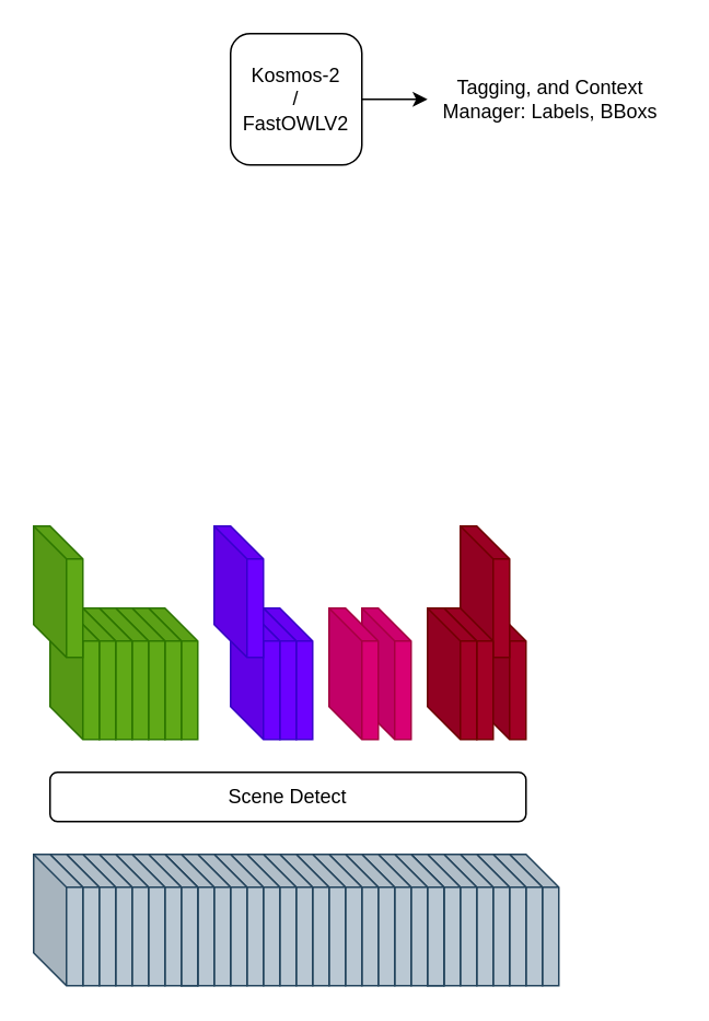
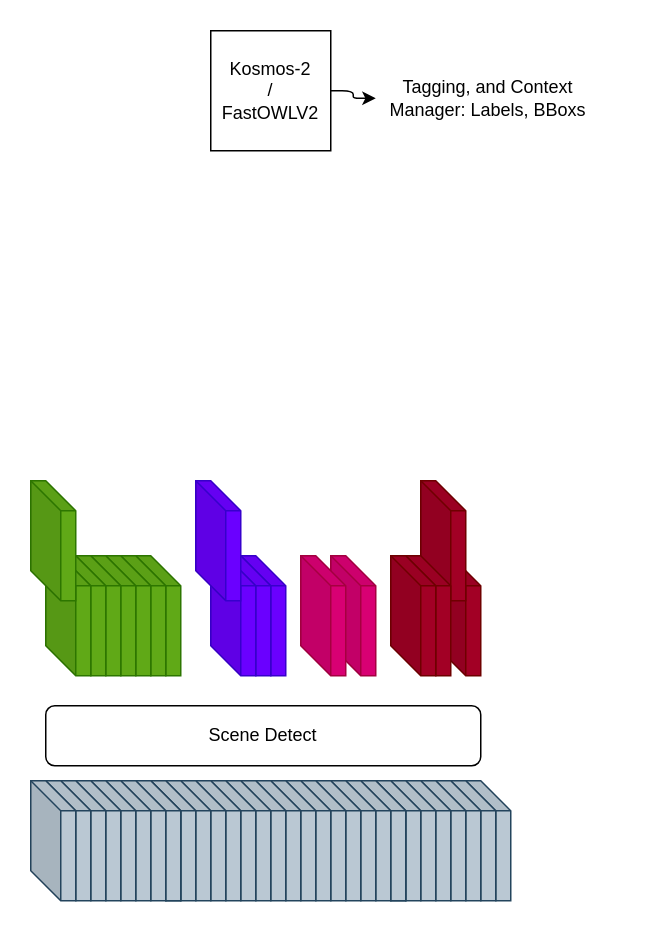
  <mxCell id="0" />
  <mxCell id="1" parent="0" />
  <mxCell id="2" value="" style="shape=cube;whiteSpace=wrap;html=1;boundedLbl=1;backgroundOutline=1;darkOpacity=0.05;darkOpacity2=0.1;fillColor=#bac8d3;strokeColor=#23445d;" vertex="1" parent="1"><mxGeometry x="310" y="520" width="30" height="80" as="geometry" /></mxCell>
  <mxCell id="3" value="" style="shape=cube;whiteSpace=wrap;html=1;boundedLbl=1;backgroundOutline=1;darkOpacity=0.05;darkOpacity2=0.1;fillColor=#bac8d3;strokeColor=#23445d;" vertex="1" parent="1"><mxGeometry x="300" y="520" width="30" height="80" as="geometry" /></mxCell>
  <mxCell id="4" value="" style="shape=cube;whiteSpace=wrap;html=1;boundedLbl=1;backgroundOutline=1;darkOpacity=0.05;darkOpacity2=0.1;fillColor=#bac8d3;strokeColor=#23445d;" vertex="1" parent="1"><mxGeometry x="290" y="520" width="30" height="80" as="geometry" /></mxCell>
  <mxCell id="5" value="" style="shape=cube;whiteSpace=wrap;html=1;boundedLbl=1;backgroundOutline=1;darkOpacity=0.05;darkOpacity2=0.1;fillColor=#bac8d3;strokeColor=#23445d;" vertex="1" parent="1"><mxGeometry x="280" y="520" width="30" height="80" as="geometry" /></mxCell>
  <mxCell id="6" value="" style="shape=cube;whiteSpace=wrap;html=1;boundedLbl=1;backgroundOutline=1;darkOpacity=0.05;darkOpacity2=0.1;fillColor=#bac8d3;strokeColor=#23445d;" vertex="1" parent="1"><mxGeometry x="270" y="520" width="30" height="80" as="geometry" /></mxCell>
  <mxCell id="7" value="" style="shape=cube;whiteSpace=wrap;html=1;boundedLbl=1;backgroundOutline=1;darkOpacity=0.05;darkOpacity2=0.1;fillColor=#bac8d3;strokeColor=#23445d;" vertex="1" parent="1"><mxGeometry x="260" y="520" width="30" height="80" as="geometry" /></mxCell>
  <mxCell id="8" value="" style="shape=cube;whiteSpace=wrap;html=1;boundedLbl=1;backgroundOutline=1;darkOpacity=0.05;darkOpacity2=0.1;fillColor=#bac8d3;strokeColor=#23445d;" vertex="1" parent="1"><mxGeometry x="250" y="520" width="30" height="80" as="geometry" /></mxCell>
  <mxCell id="9" value="" style="shape=cube;whiteSpace=wrap;html=1;boundedLbl=1;backgroundOutline=1;darkOpacity=0.05;darkOpacity2=0.1;fillColor=#bac8d3;strokeColor=#23445d;" vertex="1" parent="1"><mxGeometry x="240" y="520" width="30" height="80" as="geometry" /></mxCell>
  <mxCell id="10" value="" style="shape=cube;whiteSpace=wrap;html=1;boundedLbl=1;backgroundOutline=1;darkOpacity=0.05;darkOpacity2=0.1;fillColor=#bac8d3;strokeColor=#23445d;" vertex="1" parent="1"><mxGeometry x="240" y="520" width="30" height="80" as="geometry" /></mxCell>
  <mxCell id="11" value="" style="shape=cube;whiteSpace=wrap;html=1;boundedLbl=1;backgroundOutline=1;darkOpacity=0.05;darkOpacity2=0.1;fillColor=#bac8d3;strokeColor=#23445d;" vertex="1" parent="1"><mxGeometry x="230" y="520" width="30" height="80" as="geometry" /></mxCell>
  <mxCell id="12" value="" style="shape=cube;whiteSpace=wrap;html=1;boundedLbl=1;backgroundOutline=1;darkOpacity=0.05;darkOpacity2=0.1;fillColor=#bac8d3;strokeColor=#23445d;" vertex="1" parent="1"><mxGeometry x="220" y="520" width="30" height="80" as="geometry" /></mxCell>
  <mxCell id="13" value="" style="shape=cube;whiteSpace=wrap;html=1;boundedLbl=1;backgroundOutline=1;darkOpacity=0.05;darkOpacity2=0.1;fillColor=#bac8d3;strokeColor=#23445d;" vertex="1" parent="1"><mxGeometry x="210" y="520" width="30" height="80" as="geometry" /></mxCell>
  <mxCell id="14" value="" style="shape=cube;whiteSpace=wrap;html=1;boundedLbl=1;backgroundOutline=1;darkOpacity=0.05;darkOpacity2=0.1;fillColor=#bac8d3;strokeColor=#23445d;" vertex="1" parent="1"><mxGeometry x="200" y="520" width="30" height="80" as="geometry" /></mxCell>
  <mxCell id="15" value="" style="shape=cube;whiteSpace=wrap;html=1;boundedLbl=1;backgroundOutline=1;darkOpacity=0.05;darkOpacity2=0.1;fillColor=#bac8d3;strokeColor=#23445d;" vertex="1" parent="1"><mxGeometry x="190" y="520" width="30" height="80" as="geometry" /></mxCell>
  <mxCell id="16" value="" style="shape=cube;whiteSpace=wrap;html=1;boundedLbl=1;backgroundOutline=1;darkOpacity=0.05;darkOpacity2=0.1;fillColor=#bac8d3;strokeColor=#23445d;" vertex="1" parent="1"><mxGeometry x="180" y="520" width="30" height="80" as="geometry" /></mxCell>
  <mxCell id="17" value="" style="shape=cube;whiteSpace=wrap;html=1;boundedLbl=1;backgroundOutline=1;darkOpacity=0.05;darkOpacity2=0.1;fillColor=#bac8d3;strokeColor=#23445d;" vertex="1" parent="1"><mxGeometry x="170" y="520" width="30" height="80" as="geometry" /></mxCell>
  <mxCell id="18" style="edgeStyle=orthogonalEdgeStyle;html=1;exitX=1;exitY=0.5;exitDx=0;exitDy=0;entryX=0;entryY=0.5;entryDx=0;entryDy=0;" edge="1" parent="1" source="19" target="55"><mxGeometry relative="1" as="geometry" /></mxCell>
- <mxCell id="19" value="Kosmos-2&lt;br&gt;/&lt;br&gt;FastOWLV2" style="whiteSpace=wrap;html=1;rounded=1;" vertex="1" parent="1"><mxGeometry x="140" y="20" width="80" height="80" as="geometry" /></mxCell>
+ <mxCell id="19" value="Kosmos-2&lt;br&gt;/&lt;br&gt;FastOWLV2" style="rounded=0;whiteSpace=wrap;html=1;" vertex="1" parent="1"><mxGeometry x="140" y="20" width="80" height="80" as="geometry" /></mxCell>
  <mxCell id="20" value="" style="shape=cube;whiteSpace=wrap;html=1;boundedLbl=1;backgroundOutline=1;darkOpacity=0.05;darkOpacity2=0.1;fillColor=#60a917;fontColor=#ffffff;strokeColor=#2D7600;" vertex="1" parent="1"><mxGeometry x="90" y="370" width="30" height="80" as="geometry" /></mxCell>
  <mxCell id="21" value="" style="shape=cube;whiteSpace=wrap;html=1;boundedLbl=1;backgroundOutline=1;darkOpacity=0.05;darkOpacity2=0.1;fillColor=#60a917;fontColor=#ffffff;strokeColor=#2D7600;" vertex="1" parent="1"><mxGeometry x="80" y="370" width="30" height="80" as="geometry" /></mxCell>
  <mxCell id="22" value="" style="shape=cube;whiteSpace=wrap;html=1;boundedLbl=1;backgroundOutline=1;darkOpacity=0.05;darkOpacity2=0.1;fillColor=#60a917;fontColor=#ffffff;strokeColor=#2D7600;" vertex="1" parent="1"><mxGeometry x="70" y="370" width="30" height="80" as="geometry" /></mxCell>
  <mxCell id="23" value="" style="shape=cube;whiteSpace=wrap;html=1;boundedLbl=1;backgroundOutline=1;darkOpacity=0.05;darkOpacity2=0.1;fillColor=#60a917;fontColor=#ffffff;strokeColor=#2D7600;" vertex="1" parent="1"><mxGeometry x="60" y="370" width="30" height="80" as="geometry" /></mxCell>
  <mxCell id="24" value="" style="shape=cube;whiteSpace=wrap;html=1;boundedLbl=1;backgroundOutline=1;darkOpacity=0.05;darkOpacity2=0.1;fillColor=#60a917;fontColor=#ffffff;strokeColor=#2D7600;" vertex="1" parent="1"><mxGeometry x="50" y="370" width="30" height="80" as="geometry" /></mxCell>
  <mxCell id="25" value="" style="shape=cube;whiteSpace=wrap;html=1;boundedLbl=1;backgroundOutline=1;darkOpacity=0.05;darkOpacity2=0.1;fillColor=#60a917;fontColor=#ffffff;strokeColor=#2D7600;" vertex="1" parent="1"><mxGeometry x="40" y="370" width="30" height="80" as="geometry" /></mxCell>
  <mxCell id="26" value="" style="shape=cube;whiteSpace=wrap;html=1;boundedLbl=1;backgroundOutline=1;darkOpacity=0.05;darkOpacity2=0.1;fillColor=#60a917;fontColor=#ffffff;strokeColor=#2D7600;" vertex="1" parent="1"><mxGeometry x="30" y="370" width="30" height="80" as="geometry" /></mxCell>
  <mxCell id="27" value="" style="shape=cube;whiteSpace=wrap;html=1;boundedLbl=1;backgroundOutline=1;darkOpacity=0.05;darkOpacity2=0.1;fillColor=#60a917;fontColor=#ffffff;strokeColor=#2D7600;" vertex="1" parent="1"><mxGeometry y="320" width="30" height="80" as="geometry" x="20" /></mxCell>
  <mxCell id="28" value="" style="shape=cube;whiteSpace=wrap;html=1;boundedLbl=1;backgroundOutline=1;darkOpacity=0.05;darkOpacity2=0.1;fillColor=#6a00ff;fontColor=#ffffff;strokeColor=#3700CC;" vertex="1" parent="1"><mxGeometry x="160" y="370" width="30" height="80" as="geometry" /></mxCell>
  <mxCell id="29" value="" style="shape=cube;whiteSpace=wrap;html=1;boundedLbl=1;backgroundOutline=1;darkOpacity=0.05;darkOpacity2=0.1;fillColor=#6a00ff;fontColor=#ffffff;strokeColor=#3700CC;" vertex="1" parent="1"><mxGeometry x="150" y="370" width="30" height="80" as="geometry" /></mxCell>
  <mxCell id="30" value="" style="shape=cube;whiteSpace=wrap;html=1;boundedLbl=1;backgroundOutline=1;darkOpacity=0.05;darkOpacity2=0.1;fillColor=#6a00ff;fontColor=#ffffff;strokeColor=#3700CC;" vertex="1" parent="1"><mxGeometry x="140" y="370" width="30" height="80" as="geometry" /></mxCell>
  <mxCell id="31" value="" style="shape=cube;whiteSpace=wrap;html=1;boundedLbl=1;backgroundOutline=1;darkOpacity=0.05;darkOpacity2=0.1;fillColor=#6a00ff;fontColor=#ffffff;strokeColor=#3700CC;" vertex="1" parent="1"><mxGeometry x="130" y="320" width="30" height="80" as="geometry" /></mxCell>
  <mxCell id="32" value="" style="shape=cube;whiteSpace=wrap;html=1;boundedLbl=1;backgroundOutline=1;darkOpacity=0.05;darkOpacity2=0.1;fillColor=#d80073;fontColor=#ffffff;strokeColor=#A50040;" vertex="1" parent="1"><mxGeometry x="220" y="370" width="30" height="80" as="geometry" /></mxCell>
  <mxCell id="33" value="" style="shape=cube;whiteSpace=wrap;html=1;boundedLbl=1;backgroundOutline=1;darkOpacity=0.05;darkOpacity2=0.1;fillColor=#d80073;fontColor=#ffffff;strokeColor=#A50040;" vertex="1" parent="1"><mxGeometry x="200" y="370" width="30" height="80" as="geometry" /></mxCell>
  <mxCell id="34" value="" style="shape=cube;whiteSpace=wrap;html=1;boundedLbl=1;backgroundOutline=1;darkOpacity=0.05;darkOpacity2=0.1;fillColor=#a20025;fontColor=#ffffff;strokeColor=#6F0000;" vertex="1" parent="1"><mxGeometry x="290" y="370" width="30" height="80" as="geometry" /></mxCell>
  <mxCell id="35" value="" style="shape=cube;whiteSpace=wrap;html=1;boundedLbl=1;backgroundOutline=1;darkOpacity=0.05;darkOpacity2=0.1;fillColor=#a20025;fontColor=#ffffff;strokeColor=#6F0000;" vertex="1" parent="1"><mxGeometry x="280" y="320" width="30" height="80" as="geometry" /></mxCell>
  <mxCell id="36" value="" style="shape=cube;whiteSpace=wrap;html=1;boundedLbl=1;backgroundOutline=1;darkOpacity=0.05;darkOpacity2=0.1;fillColor=#a20025;fontColor=#ffffff;strokeColor=#6F0000;" vertex="1" parent="1"><mxGeometry x="270" y="370" width="30" height="80" as="geometry" /></mxCell>
  <mxCell id="37" value="" style="shape=cube;whiteSpace=wrap;html=1;boundedLbl=1;backgroundOutline=1;darkOpacity=0.05;darkOpacity2=0.1;fillColor=#a20025;fontColor=#ffffff;strokeColor=#6F0000;" vertex="1" parent="1"><mxGeometry x="260" y="370" width="30" height="80" as="geometry" /></mxCell>
  <mxCell id="38" value="" style="shape=cube;whiteSpace=wrap;html=1;boundedLbl=1;backgroundOutline=1;darkOpacity=0.05;darkOpacity2=0.1;fillColor=#bac8d3;strokeColor=#23445d;" vertex="1" parent="1"><mxGeometry x="160" y="520" width="30" height="80" as="geometry" /></mxCell>
  <mxCell id="39" value="" style="shape=cube;whiteSpace=wrap;html=1;boundedLbl=1;backgroundOutline=1;darkOpacity=0.05;darkOpacity2=0.1;fillColor=#bac8d3;strokeColor=#23445d;" vertex="1" parent="1"><mxGeometry x="150" y="520" width="30" height="80" as="geometry" /></mxCell>
  <mxCell id="40" value="" style="shape=cube;whiteSpace=wrap;html=1;boundedLbl=1;backgroundOutline=1;darkOpacity=0.05;darkOpacity2=0.1;fillColor=#bac8d3;strokeColor=#23445d;" vertex="1" parent="1"><mxGeometry x="140" y="520" width="30" height="80" as="geometry" /></mxCell>
  <mxCell id="41" value="" style="shape=cube;whiteSpace=wrap;html=1;boundedLbl=1;backgroundOutline=1;darkOpacity=0.05;darkOpacity2=0.1;fillColor=#bac8d3;strokeColor=#23445d;" vertex="1" parent="1"><mxGeometry x="130" y="520" width="30" height="80" as="geometry" /></mxCell>
  <mxCell id="42" value="" style="shape=cube;whiteSpace=wrap;html=1;boundedLbl=1;backgroundOutline=1;darkOpacity=0.05;darkOpacity2=0.1;fillColor=#bac8d3;strokeColor=#23445d;" vertex="1" parent="1"><mxGeometry x="120" y="520" width="30" height="80" as="geometry" /></mxCell>
  <mxCell id="43" value="" style="shape=cube;whiteSpace=wrap;html=1;boundedLbl=1;backgroundOutline=1;darkOpacity=0.05;darkOpacity2=0.1;fillColor=#bac8d3;strokeColor=#23445d;" vertex="1" parent="1"><mxGeometry x="110" y="520" width="30" height="80" as="geometry" /></mxCell>
  <mxCell id="44" value="" style="shape=cube;whiteSpace=wrap;html=1;boundedLbl=1;backgroundOutline=1;darkOpacity=0.05;darkOpacity2=0.1;fillColor=#bac8d3;strokeColor=#23445d;" vertex="1" parent="1"><mxGeometry x="100" y="520" width="30" height="80" as="geometry" /></mxCell>
  <mxCell id="45" value="" style="shape=cube;whiteSpace=wrap;html=1;boundedLbl=1;backgroundOutline=1;darkOpacity=0.05;darkOpacity2=0.1;fillColor=#bac8d3;strokeColor=#23445d;" vertex="1" parent="1"><mxGeometry x="90" y="520" width="30" height="80" as="geometry" /></mxCell>
  <mxCell id="46" value="" style="shape=cube;whiteSpace=wrap;html=1;boundedLbl=1;backgroundOutline=1;darkOpacity=0.05;darkOpacity2=0.1;fillColor=#bac8d3;strokeColor=#23445d;" vertex="1" parent="1"><mxGeometry x="90" y="520" width="30" height="80" as="geometry" /></mxCell>
  <mxCell id="47" value="" style="shape=cube;whiteSpace=wrap;html=1;boundedLbl=1;backgroundOutline=1;darkOpacity=0.05;darkOpacity2=0.1;fillColor=#bac8d3;strokeColor=#23445d;" vertex="1" parent="1"><mxGeometry x="80" y="520" width="30" height="80" as="geometry" /></mxCell>
  <mxCell id="48" value="" style="shape=cube;whiteSpace=wrap;html=1;boundedLbl=1;backgroundOutline=1;darkOpacity=0.05;darkOpacity2=0.1;fillColor=#bac8d3;strokeColor=#23445d;" vertex="1" parent="1"><mxGeometry x="70" y="520" width="30" height="80" as="geometry" /></mxCell>
  <mxCell id="49" value="" style="shape=cube;whiteSpace=wrap;html=1;boundedLbl=1;backgroundOutline=1;darkOpacity=0.05;darkOpacity2=0.1;fillColor=#bac8d3;strokeColor=#23445d;" vertex="1" parent="1"><mxGeometry x="60" y="520" width="30" height="80" as="geometry" /></mxCell>
  <mxCell id="50" value="" style="shape=cube;whiteSpace=wrap;html=1;boundedLbl=1;backgroundOutline=1;darkOpacity=0.05;darkOpacity2=0.1;fillColor=#bac8d3;strokeColor=#23445d;" vertex="1" parent="1"><mxGeometry x="50" y="520" width="30" height="80" as="geometry" /></mxCell>
  <mxCell id="51" value="" style="shape=cube;whiteSpace=wrap;html=1;boundedLbl=1;backgroundOutline=1;darkOpacity=0.05;darkOpacity2=0.1;fillColor=#bac8d3;strokeColor=#23445d;" vertex="1" parent="1"><mxGeometry x="40" y="520" width="30" height="80" as="geometry" /></mxCell>
  <mxCell id="52" value="" style="shape=cube;whiteSpace=wrap;html=1;boundedLbl=1;backgroundOutline=1;darkOpacity=0.05;darkOpacity2=0.1;fillColor=#bac8d3;strokeColor=#23445d;" vertex="1" parent="1"><mxGeometry x="30" y="520" width="30" height="80" as="geometry" /></mxCell>
  <mxCell id="53" value="" style="shape=cube;whiteSpace=wrap;html=1;boundedLbl=1;backgroundOutline=1;darkOpacity=0.05;darkOpacity2=0.1;fillColor=#bac8d3;strokeColor=#23445d;" vertex="1" parent="1"><mxGeometry y="520" width="30" height="80" as="geometry" x="20" /></mxCell>
- <mxCell id="54" value="Scene Detect" style="rounded=1;whiteSpace=wrap;html=1;" vertex="1" parent="1"><mxGeometry x="30" y="470" width="290" height="30" as="geometry" /></mxCell>
- <mxCell id="55" value="Tagging, and Context Manager: Labels, BBoxs" style="text;html=1;strokeColor=none;fillColor=none;align=center;verticalAlign=middle;whiteSpace=wrap;rounded=0;" vertex="1" parent="1"><mxGeometry x="260" y="30" width="150" height="60" as="geometry" /></mxCell>
+ <mxCell id="54" value="Scene Detect" style="rounded=1;whiteSpace=wrap;html=1;" vertex="1" parent="1"><mxGeometry x="30" y="470" width="290" height="40" as="geometry" /></mxCell>
+ <mxCell id="55" value="Tagging, and Context Manager: Labels, BBoxs" style="text;html=1;strokeColor=none;fillColor=none;align=center;verticalAlign=middle;whiteSpace=wrap;rounded=0;" vertex="1" parent="1"><mxGeometry x="250" y="35" width="150" height="60" as="geometry" /></mxCell>
